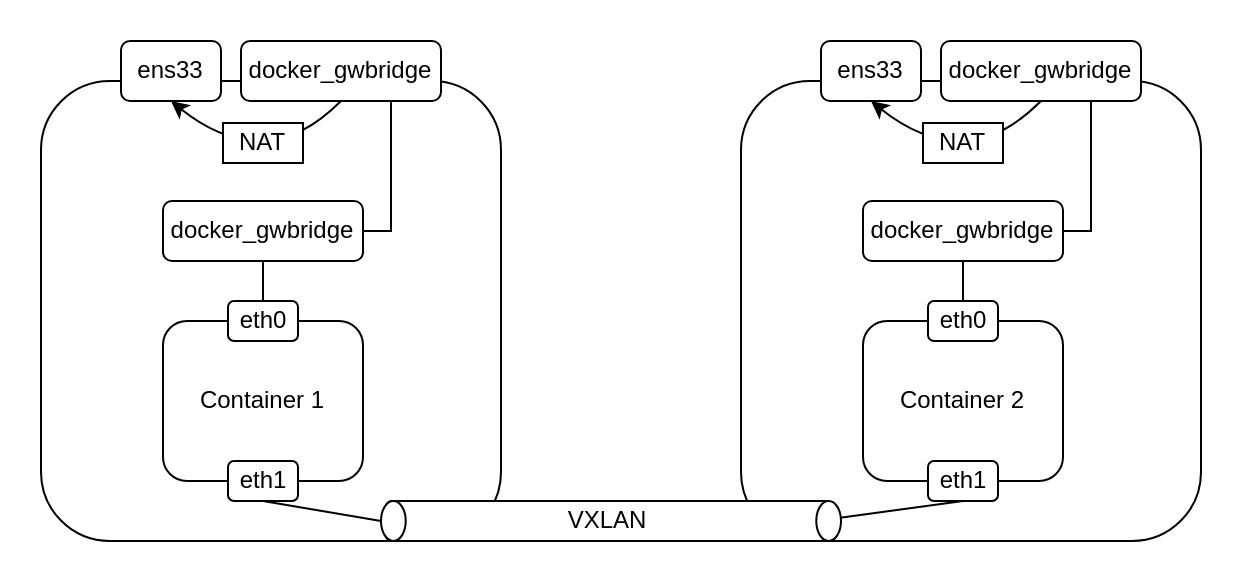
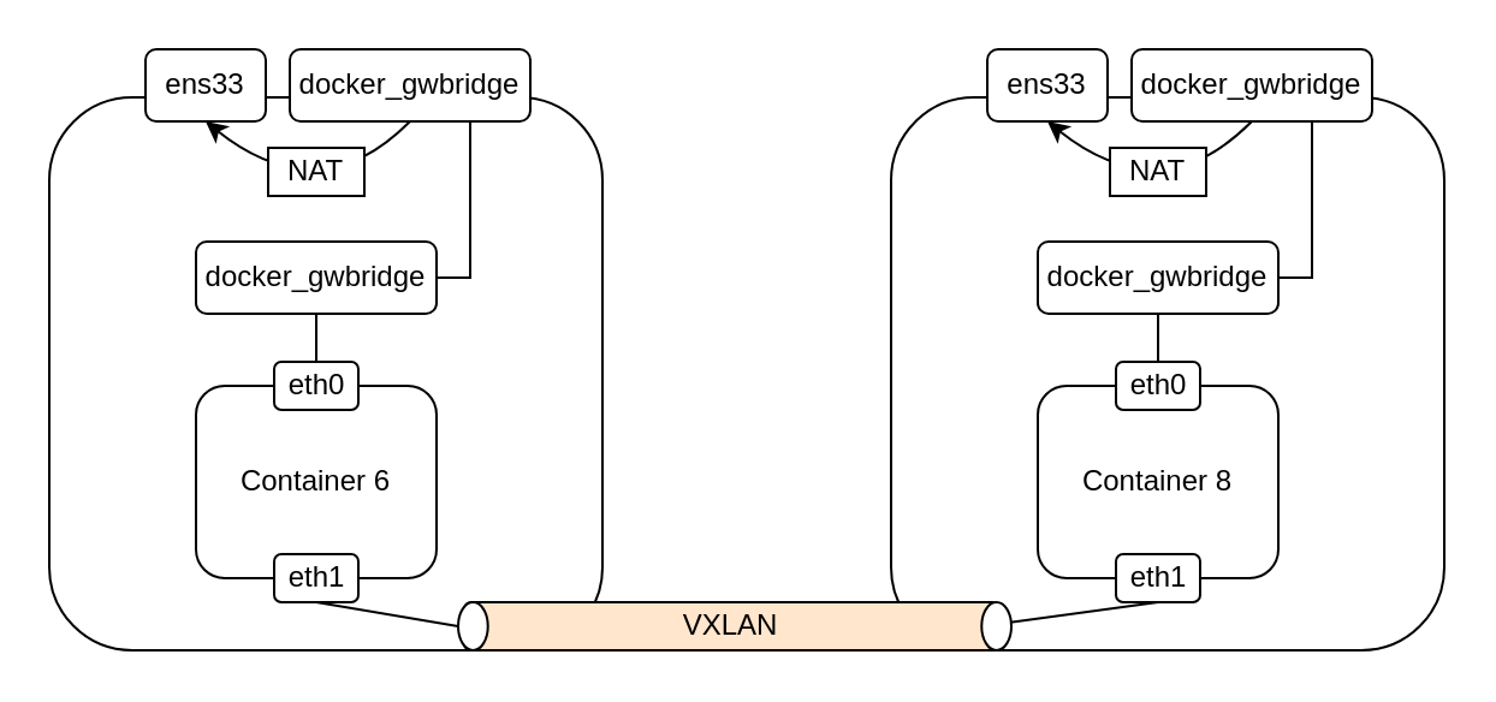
  <mxCell id="0" />
  <mxCell id="1" parent="0" />
  <mxCell id="2" value="" style="rounded=1;whiteSpace=wrap;html=1;" vertex="1" parent="1"><mxGeometry x="20" y="40" width="230" height="230" as="geometry" /></mxCell>
  <mxCell id="3" style="edgeStyle=orthogonalEdgeStyle;rounded=0;orthogonalLoop=1;jettySize=auto;html=1;exitX=1;exitY=0.5;exitDx=0;exitDy=0;entryX=0.75;entryY=1;entryDx=0;entryDy=0;endArrow=none;sketch=0;" edge="1" parent="1" source="4" target="6"><mxGeometry relative="1" as="geometry"><Array as="points"><mxPoint x="195" y="115" /></Array></mxGeometry></mxCell>
  <mxCell id="4" value="docker_gwbridge" style="rounded=1;whiteSpace=wrap;html=1;" vertex="1" parent="1"><mxGeometry x="81" y="100" width="100" height="30" as="geometry" /></mxCell>
  <mxCell id="5" value="ens33" style="rounded=1;whiteSpace=wrap;html=1;" vertex="1" parent="1"><mxGeometry x="60" y="20" width="50" height="30" as="geometry" /></mxCell>
  <mxCell id="6" value="docker_gwbridge" style="rounded=1;whiteSpace=wrap;html=1;" vertex="1" parent="1"><mxGeometry x="120" y="20" width="100" height="30" as="geometry" /></mxCell>
  <mxCell id="7" value="" style="curved=1;endArrow=classic;html=1;entryX=0.5;entryY=1;entryDx=0;entryDy=0;exitX=0.5;exitY=1;exitDx=0;exitDy=0;" edge="1" parent="1" source="6" target="5"><mxGeometry width="50" height="50" relative="1" as="geometry"><mxPoint x="260" y="150" as="sourcePoint" /><mxPoint x="310" y="100" as="targetPoint" /><Array as="points"><mxPoint x="150" y="70" /><mxPoint x="110" y="70" /></Array></mxGeometry></mxCell>
  <mxCell id="8" value="NAT" style="rounded=0;whiteSpace=wrap;html=1;" vertex="1" parent="1"><mxGeometry x="111" y="61" width="40" height="20" as="geometry" /></mxCell>
- <mxCell id="9" value="Container 1" style="rounded=1;whiteSpace=wrap;html=1;" vertex="1" parent="1"><mxGeometry x="81" y="160" width="100" height="80" as="geometry" /></mxCell>
+ <mxCell id="9" value="Container 6" style="rounded=1;whiteSpace=wrap;html=1;" vertex="1" parent="1"><mxGeometry x="81" y="160" width="100" height="80" as="geometry" /></mxCell>
  <mxCell id="10" value="" style="edgeStyle=orthogonalEdgeStyle;rounded=0;orthogonalLoop=1;jettySize=auto;html=1;endArrow=none;" edge="1" parent="1" source="11"><mxGeometry relative="1" as="geometry"><mxPoint x="131" y="130" as="targetPoint" /></mxGeometry></mxCell>
  <mxCell id="11" value="eth0" style="rounded=1;whiteSpace=wrap;html=1;" vertex="1" parent="1"><mxGeometry x="113.5" y="150" width="35" height="20" as="geometry" /></mxCell>
  <mxCell id="12" value="eth1" style="rounded=1;whiteSpace=wrap;html=1;" vertex="1" parent="1"><mxGeometry x="113.5" y="230" width="35" height="20" as="geometry" /></mxCell>
  <mxCell id="13" value="" style="rounded=1;whiteSpace=wrap;html=1;" vertex="1" parent="1"><mxGeometry x="370" y="40" width="230" height="230" as="geometry" /></mxCell>
  <mxCell id="14" style="edgeStyle=orthogonalEdgeStyle;rounded=0;orthogonalLoop=1;jettySize=auto;html=1;exitX=1;exitY=0.5;exitDx=0;exitDy=0;entryX=0.75;entryY=1;entryDx=0;entryDy=0;endArrow=none;sketch=0;" edge="1" source="15" target="17" parent="1"><mxGeometry relative="1" as="geometry"><Array as="points"><mxPoint x="545" y="115" /></Array></mxGeometry></mxCell>
  <mxCell id="15" value="docker_gwbridge" style="rounded=1;whiteSpace=wrap;html=1;" vertex="1" parent="1"><mxGeometry x="431" y="100" width="100" height="30" as="geometry" /></mxCell>
  <mxCell id="16" value="ens33" style="rounded=1;whiteSpace=wrap;html=1;" vertex="1" parent="1"><mxGeometry x="410" y="20" width="50" height="30" as="geometry" /></mxCell>
  <mxCell id="17" value="docker_gwbridge" style="rounded=1;whiteSpace=wrap;html=1;" vertex="1" parent="1"><mxGeometry x="470" y="20" width="100" height="30" as="geometry" /></mxCell>
  <mxCell id="18" value="" style="curved=1;endArrow=classic;html=1;entryX=0.5;entryY=1;entryDx=0;entryDy=0;exitX=0.5;exitY=1;exitDx=0;exitDy=0;" edge="1" source="17" target="16" parent="1"><mxGeometry width="50" height="50" relative="1" as="geometry"><mxPoint x="610" y="150" as="sourcePoint" /><mxPoint x="660" y="100" as="targetPoint" /><Array as="points"><mxPoint x="500" y="70" /><mxPoint x="460" y="70" /></Array></mxGeometry></mxCell>
  <mxCell id="19" value="NAT" style="rounded=0;whiteSpace=wrap;html=1;" vertex="1" parent="1"><mxGeometry x="461" y="61" width="40" height="20" as="geometry" /></mxCell>
- <mxCell id="20" value="Container 2" style="rounded=1;whiteSpace=wrap;html=1;" vertex="1" parent="1"><mxGeometry x="431" y="160" width="100" height="80" as="geometry" /></mxCell>
+ <mxCell id="20" value="Container 8" style="rounded=1;whiteSpace=wrap;html=1;" vertex="1" parent="1"><mxGeometry x="431" y="160" width="100" height="80" as="geometry" /></mxCell>
  <mxCell id="21" value="" style="edgeStyle=orthogonalEdgeStyle;rounded=0;orthogonalLoop=1;jettySize=auto;html=1;endArrow=none;" edge="1" source="22" parent="1"><mxGeometry relative="1" as="geometry"><mxPoint x="481" y="130" as="targetPoint" /></mxGeometry></mxCell>
  <mxCell id="22" value="eth0" style="rounded=1;whiteSpace=wrap;html=1;" vertex="1" parent="1"><mxGeometry x="463.5" y="150" width="35" height="20" as="geometry" /></mxCell>
  <mxCell id="23" value="eth1" style="rounded=1;whiteSpace=wrap;html=1;" vertex="1" parent="1"><mxGeometry x="463.5" y="230" width="35" height="20" as="geometry" /></mxCell>
  <mxCell id="24" value="" style="endArrow=none;html=1;strokeWidth=1;entryX=0.5;entryY=1;entryDx=0;entryDy=0;exitX=0;exitY=0.5;exitDx=0;exitDy=0;" edge="1" parent="1" source="29" target="12"><mxGeometry width="50" height="50" relative="1" as="geometry"><mxPoint x="300" y="200" as="sourcePoint" /><mxPoint x="350" y="150" as="targetPoint" /></mxGeometry></mxCell>
  <mxCell id="25" value="" style="endArrow=none;html=1;strokeWidth=1;entryX=0;entryY=0.5;entryDx=0;entryDy=0;exitX=0.5;exitY=1;exitDx=0;exitDy=0;" edge="1" parent="1" source="23" target="28"><mxGeometry width="50" height="50" relative="1" as="geometry"><mxPoint x="200" y="270" as="sourcePoint" /><mxPoint x="141" y="260" as="targetPoint" /></mxGeometry></mxCell>
  <mxCell id="26" value="" style="group" vertex="1" connectable="0" parent="1"><mxGeometry x="190" y="250" width="230" height="20" as="geometry" /></mxCell>
- <mxCell id="27" value="VXLAN" style="rounded=1;whiteSpace=wrap;html=1;" vertex="1" parent="26"><mxGeometry x="2.473" width="222.581" height="20" as="geometry" /></mxCell>
+ <mxCell id="27" value="VXLAN" style="rounded=1;whiteSpace=wrap;html=1;fillColor=#ffe6cc;" vertex="1" parent="26"><mxGeometry x="2.473" width="222.581" height="20" as="geometry" /></mxCell>
  <mxCell id="28" value="" style="ellipse;whiteSpace=wrap;html=1;" vertex="1" parent="26"><mxGeometry x="217.634" width="12.366" height="20" as="geometry" /></mxCell>
  <mxCell id="29" value="" style="ellipse;whiteSpace=wrap;html=1;" vertex="1" parent="26"><mxGeometry width="12.366" height="20" as="geometry" /></mxCell>
